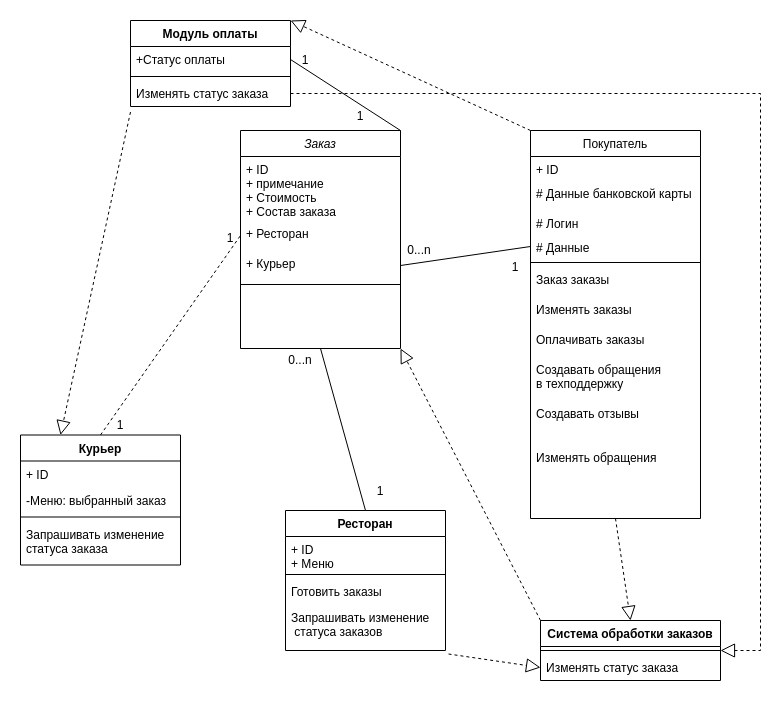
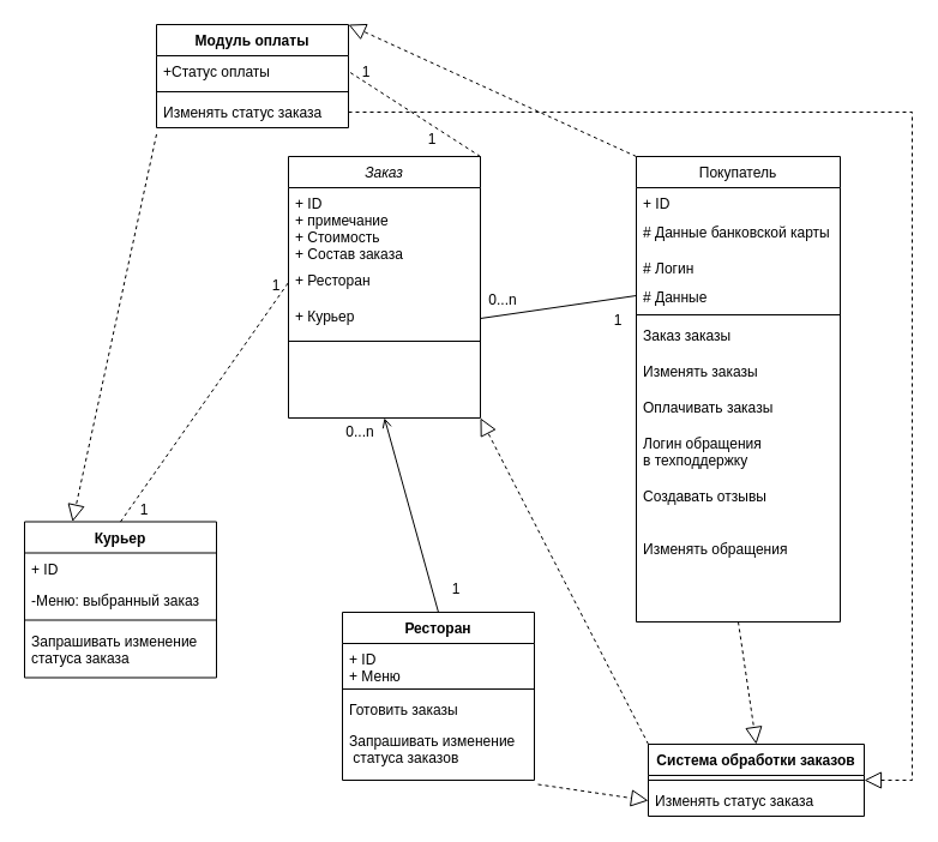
  <mxCell id="0" />
  <mxCell id="1" parent="0" />
  <mxCell id="2" value="Заказ" style="swimlane;fontStyle=2;align=center;verticalAlign=top;childLayout=stackLayout;horizontal=1;startSize=26;horizontalStack=0;resizeParent=1;resizeLast=0;collapsible=1;marginBottom=0;rounded=0;shadow=0;strokeWidth=1;" parent="1" vertex="1"><mxGeometry x="240" y="130" width="160" height="218" as="geometry"><mxRectangle x="220" y="120" width="160" height="26" as="alternateBounds" /></mxGeometry></mxCell>
  <mxCell id="3" value="+ ID&#10;+ примечание&#10;+ Стоимость&#10;+ Состав заказа" style="text;align=left;verticalAlign=top;spacingLeft=4;spacingRight=4;overflow=hidden;rotatable=0;points=[[0,0.5],[1,0.5]];portConstraint=eastwest;" vertex="1" parent="2"><mxGeometry y="26" width="160" height="64" as="geometry" /></mxCell>
  <mxCell id="4" value="+ Ресторан" style="text;align=left;verticalAlign=top;spacingLeft=4;spacingRight=4;overflow=hidden;rotatable=0;points=[[0,0.5],[1,0.5]];portConstraint=eastwest;" vertex="1" parent="2"><mxGeometry y="90" width="160" height="30" as="geometry" /></mxCell>
  <mxCell id="5" value="+ Курьер" style="text;align=left;verticalAlign=top;spacingLeft=4;spacingRight=4;overflow=hidden;rotatable=0;points=[[0,0.5],[1,0.5]];portConstraint=eastwest;" parent="2" vertex="1"><mxGeometry y="120" width="160" height="30" as="geometry" /></mxCell>
  <mxCell id="6" value="" style="line;html=1;strokeWidth=1;align=left;verticalAlign=middle;spacingTop=-1;spacingLeft=3;spacingRight=3;rotatable=0;labelPosition=right;points=[];portConstraint=eastwest;" parent="2" vertex="1"><mxGeometry y="150" width="160" height="8" as="geometry" /></mxCell>
  <mxCell id="7" value="Покупатель" style="swimlane;fontStyle=0;align=center;verticalAlign=top;childLayout=stackLayout;horizontal=1;startSize=26;horizontalStack=0;resizeParent=1;resizeLast=0;collapsible=1;marginBottom=0;rounded=0;shadow=0;strokeWidth=1;" parent="1" vertex="1"><mxGeometry x="530" y="130" width="170" height="388" as="geometry"><mxRectangle x="130" y="380" width="160" height="26" as="alternateBounds" /></mxGeometry></mxCell>
  <mxCell id="8" value="+ ID&#10;" style="text;align=left;verticalAlign=top;spacingLeft=4;spacingRight=4;overflow=hidden;rotatable=0;points=[[0,0.5],[1,0.5]];portConstraint=eastwest;" vertex="1" parent="7"><mxGeometry y="26" width="170" height="24" as="geometry" /></mxCell>
  <mxCell id="9" value="# Данные банковской карты" style="text;align=left;verticalAlign=top;spacingLeft=4;spacingRight=4;overflow=hidden;rotatable=0;points=[[0,0.5],[1,0.5]];portConstraint=eastwest;" vertex="1" parent="7"><mxGeometry y="50" width="170" height="30" as="geometry" /></mxCell>
  <mxCell id="10" value="# Логин" style="text;align=left;verticalAlign=top;spacingLeft=4;spacingRight=4;overflow=hidden;rotatable=0;points=[[0,0.5],[1,0.5]];portConstraint=eastwest;" vertex="1" parent="7"><mxGeometry y="80" width="170" height="24" as="geometry" /></mxCell>
  <mxCell id="11" value="# Данные" style="text;align=left;verticalAlign=top;spacingLeft=4;spacingRight=4;overflow=hidden;rotatable=0;points=[[0,0.5],[1,0.5]];portConstraint=eastwest;" parent="7" vertex="1"><mxGeometry y="104" width="170" height="24" as="geometry" /></mxCell>
  <mxCell id="12" value="" style="line;html=1;strokeWidth=1;align=left;verticalAlign=middle;spacingTop=-1;spacingLeft=3;spacingRight=3;rotatable=0;labelPosition=right;points=[];portConstraint=eastwest;" parent="7" vertex="1"><mxGeometry y="128" width="170" height="8" as="geometry" /></mxCell>
  <mxCell id="13" value="Заказ заказы" style="text;align=left;verticalAlign=top;spacingLeft=4;spacingRight=4;overflow=hidden;rotatable=0;points=[[0,0.5],[1,0.5]];portConstraint=eastwest;" vertex="1" parent="7"><mxGeometry y="136" width="170" height="30" as="geometry" /></mxCell>
  <mxCell id="14" value="Изменять заказы" style="text;align=left;verticalAlign=top;spacingLeft=4;spacingRight=4;overflow=hidden;rotatable=0;points=[[0,0.5],[1,0.5]];portConstraint=eastwest;" vertex="1" parent="7"><mxGeometry y="166" width="170" height="30" as="geometry" /></mxCell>
  <mxCell id="15" value="Оплачивать заказы" style="text;align=left;verticalAlign=top;spacingLeft=4;spacingRight=4;overflow=hidden;rotatable=0;points=[[0,0.5],[1,0.5]];portConstraint=eastwest;" vertex="1" parent="7"><mxGeometry y="196" width="170" height="30" as="geometry" /></mxCell>
- <mxCell id="16" value="Создавать обращения &#10;в техподдержку" style="text;align=left;verticalAlign=top;spacingLeft=4;spacingRight=4;overflow=hidden;rotatable=0;points=[[0,0.5],[1,0.5]];portConstraint=eastwest;" vertex="1" parent="7"><mxGeometry y="226" width="170" height="44" as="geometry" /></mxCell>
+ <mxCell id="16" value="Логин обращения &#10;в техподдержку" style="text;align=left;verticalAlign=top;spacingLeft=4;spacingRight=4;overflow=hidden;rotatable=0;points=[[0,0.5],[1,0.5]];portConstraint=eastwest;" vertex="1" parent="7"><mxGeometry y="226" width="170" height="44" as="geometry" /></mxCell>
  <mxCell id="17" value="Создавать отзывы" style="text;align=left;verticalAlign=top;spacingLeft=4;spacingRight=4;overflow=hidden;rotatable=0;points=[[0,0.5],[1,0.5]];portConstraint=eastwest;" vertex="1" parent="7"><mxGeometry y="270" width="170" height="44" as="geometry" /></mxCell>
  <mxCell id="18" value="Изменять обращения" style="text;align=left;verticalAlign=top;spacingLeft=4;spacingRight=4;overflow=hidden;rotatable=0;points=[[0,0.5],[1,0.5]];portConstraint=eastwest;" vertex="1" parent="7"><mxGeometry y="314" width="170" height="44" as="geometry" /></mxCell>
  <mxCell id="19" value="Ресторан" style="swimlane;fontStyle=1;align=center;verticalAlign=top;childLayout=stackLayout;horizontal=1;startSize=26;horizontalStack=0;resizeParent=1;resizeParentMax=0;resizeLast=0;collapsible=1;marginBottom=0;" vertex="1" parent="1"><mxGeometry x="285" y="510" width="160" height="140" as="geometry" /></mxCell>
  <mxCell id="20" value="+ ID&#10;+ Меню" style="text;strokeColor=none;fillColor=none;align=left;verticalAlign=top;spacingLeft=4;spacingRight=4;overflow=hidden;rotatable=0;points=[[0,0.5],[1,0.5]];portConstraint=eastwest;" vertex="1" parent="19"><mxGeometry y="26" width="160" height="34" as="geometry" /></mxCell>
  <mxCell id="21" value="" style="line;strokeWidth=1;fillColor=none;align=left;verticalAlign=middle;spacingTop=-1;spacingLeft=3;spacingRight=3;rotatable=0;labelPosition=right;points=[];portConstraint=eastwest;strokeColor=inherit;" vertex="1" parent="19"><mxGeometry y="60" width="160" height="8" as="geometry" /></mxCell>
  <mxCell id="22" value="Готовить заказы&#10;" style="text;strokeColor=none;fillColor=none;align=left;verticalAlign=top;spacingLeft=4;spacingRight=4;overflow=hidden;rotatable=0;points=[[0,0.5],[1,0.5]];portConstraint=eastwest;" vertex="1" parent="19"><mxGeometry y="68" width="160" height="26" as="geometry" /></mxCell>
  <mxCell id="23" value="Запрашивать изменение&#10; статуса заказов" style="text;strokeColor=none;fillColor=none;align=left;verticalAlign=top;spacingLeft=4;spacingRight=4;overflow=hidden;rotatable=0;points=[[0,0.5],[1,0.5]];portConstraint=eastwest;" vertex="1" parent="19"><mxGeometry y="94" width="160" height="46" as="geometry" /></mxCell>
  <mxCell id="24" value="" style="endArrow=none;html=1;rounded=0;entryX=0;entryY=0.5;entryDx=0;entryDy=0;exitX=1;exitY=0.5;exitDx=0;exitDy=0;" edge="1" parent="1" source="5" target="11"><mxGeometry width="50" height="50" relative="1" as="geometry"><mxPoint x="400" y="144" as="sourcePoint" /><mxPoint x="490" y="154" as="targetPoint" /></mxGeometry></mxCell>
  <mxCell id="25" value="1" style="text;html=1;strokeColor=none;fillColor=none;align=center;verticalAlign=middle;whiteSpace=wrap;rounded=0;" vertex="1" parent="1"><mxGeometry x="500" y="257" width="30" height="20" as="geometry" /></mxCell>
  <mxCell id="26" value="0...n" style="text;html=1;strokeColor=none;fillColor=none;align=center;verticalAlign=middle;whiteSpace=wrap;rounded=0;" vertex="1" parent="1"><mxGeometry x="404" y="243" width="30" height="14" as="geometry" /></mxCell>
- <mxCell id="27" value="" style="endArrow=none;html=1;rounded=0;entryX=0.5;entryY=1;entryDx=0;entryDy=0;exitX=0.5;exitY=0;exitDx=0;exitDy=0;" edge="1" parent="1" source="19" target="2"><mxGeometry width="50" height="50" relative="1" as="geometry"><mxPoint x="480" y="350" as="sourcePoint" /><mxPoint x="530" y="300" as="targetPoint" /></mxGeometry></mxCell>
+ <mxCell id="27" value="" style="endArrow=open;html=1;rounded=0;entryX=0.5;entryY=1;entryDx=0;entryDy=0;exitX=0.5;exitY=0;exitDx=0;exitDy=0;" edge="1" parent="1" source="19" target="2"><mxGeometry width="50" height="50" relative="1" as="geometry"><mxPoint x="480" y="350" as="sourcePoint" /><mxPoint x="530" y="300" as="targetPoint" /></mxGeometry></mxCell>
  <mxCell id="28" value="1" style="text;html=1;strokeColor=none;fillColor=none;align=center;verticalAlign=middle;whiteSpace=wrap;rounded=0;" vertex="1" parent="1"><mxGeometry x="370" y="480" width="20" height="21" as="geometry" /></mxCell>
  <mxCell id="29" value="0...n" style="text;html=1;strokeColor=none;fillColor=none;align=center;verticalAlign=middle;whiteSpace=wrap;rounded=0;" vertex="1" parent="1"><mxGeometry x="285" y="350" width="30" height="20" as="geometry" /></mxCell>
  <mxCell id="30" value="Курьер" style="swimlane;fontStyle=1;align=center;verticalAlign=top;childLayout=stackLayout;horizontal=1;startSize=26;horizontalStack=0;resizeParent=1;resizeParentMax=0;resizeLast=0;collapsible=1;marginBottom=0;" vertex="1" parent="1"><mxGeometry y="434.5" width="160" height="130" as="geometry" x="20" /></mxCell>
  <mxCell id="31" value="+ ID&#10;" style="text;strokeColor=none;fillColor=none;align=left;verticalAlign=top;spacingLeft=4;spacingRight=4;overflow=hidden;rotatable=0;points=[[0,0.5],[1,0.5]];portConstraint=eastwest;" vertex="1" parent="30"><mxGeometry y="26" width="160" height="26" as="geometry" /></mxCell>
  <mxCell id="32" value="-Меню: выбранный заказ" style="text;strokeColor=none;fillColor=none;align=left;verticalAlign=top;spacingLeft=4;spacingRight=4;overflow=hidden;rotatable=0;points=[[0,0.5],[1,0.5]];portConstraint=eastwest;" vertex="1" parent="30"><mxGeometry y="52" width="160" height="26" as="geometry" /></mxCell>
  <mxCell id="33" value="" style="line;strokeWidth=1;fillColor=none;align=left;verticalAlign=middle;spacingTop=-1;spacingLeft=3;spacingRight=3;rotatable=0;labelPosition=right;points=[];portConstraint=eastwest;strokeColor=inherit;" vertex="1" parent="30"><mxGeometry y="78" width="160" height="8" as="geometry" /></mxCell>
  <mxCell id="34" value="Запрашивать изменение &#10;статуса заказа" style="text;strokeColor=none;fillColor=none;align=left;verticalAlign=top;spacingLeft=4;spacingRight=4;overflow=hidden;rotatable=0;points=[[0,0.5],[1,0.5]];portConstraint=eastwest;" vertex="1" parent="30"><mxGeometry y="86" width="160" height="44" as="geometry" /></mxCell>
  <mxCell id="35" value="" style="endArrow=none;html=1;rounded=0;exitX=0.5;exitY=0;exitDx=0;exitDy=0;entryX=0;entryY=0.5;entryDx=0;entryDy=0;dashed=1;" edge="1" parent="1" source="30" target="4"><mxGeometry width="50" height="50" relative="1" as="geometry"><mxPoint x="490" y="440" as="sourcePoint" /><mxPoint x="540" y="390" as="targetPoint" /></mxGeometry></mxCell>
  <mxCell id="36" value="1" style="text;html=1;strokeColor=none;fillColor=none;align=center;verticalAlign=middle;whiteSpace=wrap;rounded=0;" vertex="1" parent="1"><mxGeometry x="110" y="420" width="20" height="10" as="geometry" /></mxCell>
  <mxCell id="37" value="1" style="text;html=1;strokeColor=none;fillColor=none;align=center;verticalAlign=middle;whiteSpace=wrap;rounded=0;" vertex="1" parent="1"><mxGeometry x="220" y="233" width="20" height="10" as="geometry" /></mxCell>
  <mxCell id="38" value="Система обработки заказов" style="swimlane;fontStyle=1;align=center;verticalAlign=top;childLayout=stackLayout;horizontal=1;startSize=26;horizontalStack=0;resizeParent=1;resizeParentMax=0;resizeLast=0;collapsible=1;marginBottom=0;" vertex="1" parent="1"><mxGeometry x="540" y="620" width="180" height="60" as="geometry" /></mxCell>
  <mxCell id="39" value="" style="line;strokeWidth=1;fillColor=none;align=left;verticalAlign=middle;spacingTop=-1;spacingLeft=3;spacingRight=3;rotatable=0;labelPosition=right;points=[];portConstraint=eastwest;strokeColor=inherit;" vertex="1" parent="38"><mxGeometry y="26" width="180" height="8" as="geometry" /></mxCell>
  <mxCell id="40" value="Изменять статус заказа" style="text;strokeColor=none;fillColor=none;align=left;verticalAlign=top;spacingLeft=4;spacingRight=4;overflow=hidden;rotatable=0;points=[[0,0.5],[1,0.5]];portConstraint=eastwest;" vertex="1" parent="38"><mxGeometry y="34" width="180" height="26" as="geometry" /></mxCell>
  <mxCell id="41" value="" style="endArrow=block;dashed=1;endFill=0;endSize=12;html=1;rounded=0;exitX=0;exitY=0;exitDx=0;exitDy=0;entryX=1;entryY=1;entryDx=0;entryDy=0;" edge="1" parent="1" source="38" target="2"><mxGeometry width="160" relative="1" as="geometry"><mxPoint x="520" y="530" as="sourcePoint" /><mxPoint x="680" y="530" as="targetPoint" /></mxGeometry></mxCell>
  <mxCell id="42" value="" style="endArrow=block;dashed=1;endFill=0;endSize=12;html=1;rounded=0;exitX=1.019;exitY=1.076;exitDx=0;exitDy=0;exitPerimeter=0;entryX=0;entryY=0.5;entryDx=0;entryDy=0;" edge="1" parent="1" source="23" target="40"><mxGeometry width="160" relative="1" as="geometry"><mxPoint x="520" y="530" as="sourcePoint" /><mxPoint x="680" y="530" as="targetPoint" /></mxGeometry></mxCell>
  <mxCell id="43" value="" style="endArrow=block;dashed=1;endFill=0;endSize=12;html=1;rounded=0;exitX=0.5;exitY=1;exitDx=0;exitDy=0;entryX=0.5;entryY=0;entryDx=0;entryDy=0;" edge="1" parent="1" source="7" target="38"><mxGeometry width="160" relative="1" as="geometry"><mxPoint x="520" y="480" as="sourcePoint" /><mxPoint x="680" y="480" as="targetPoint" /></mxGeometry></mxCell>
  <mxCell id="44" value="Модуль оплаты" style="swimlane;fontStyle=1;align=center;verticalAlign=top;childLayout=stackLayout;horizontal=1;startSize=26;horizontalStack=0;resizeParent=1;resizeParentMax=0;resizeLast=0;collapsible=1;marginBottom=0;" vertex="1" parent="1"><mxGeometry x="130" y="20" width="160" height="86" as="geometry" /></mxCell>
  <mxCell id="45" value="+Статус оплаты" style="text;strokeColor=none;fillColor=none;align=left;verticalAlign=top;spacingLeft=4;spacingRight=4;overflow=hidden;rotatable=0;points=[[0,0.5],[1,0.5]];portConstraint=eastwest;" vertex="1" parent="44"><mxGeometry y="26" width="160" height="26" as="geometry" /></mxCell>
  <mxCell id="46" value="" style="line;strokeWidth=1;fillColor=none;align=left;verticalAlign=middle;spacingTop=-1;spacingLeft=3;spacingRight=3;rotatable=0;labelPosition=right;points=[];portConstraint=eastwest;strokeColor=inherit;" vertex="1" parent="44"><mxGeometry y="52" width="160" height="8" as="geometry" /></mxCell>
  <mxCell id="47" value="Изменять статус заказа" style="text;strokeColor=none;fillColor=none;align=left;verticalAlign=top;spacingLeft=4;spacingRight=4;overflow=hidden;rotatable=0;points=[[0,0.5],[1,0.5]];portConstraint=eastwest;" vertex="1" parent="44"><mxGeometry y="60" width="160" height="26" as="geometry" /></mxCell>
  <mxCell id="48" value="" style="endArrow=block;dashed=1;endFill=0;endSize=12;html=1;rounded=0;exitX=0;exitY=1.212;exitDx=0;exitDy=0;exitPerimeter=0;entryX=0.25;entryY=0;entryDx=0;entryDy=0;" edge="1" parent="1" source="47" target="30"><mxGeometry width="160" relative="1" as="geometry"><mxPoint x="520" y="360" as="sourcePoint" /><mxPoint x="680" y="360" as="targetPoint" /></mxGeometry></mxCell>
  <mxCell id="49" value="" style="endArrow=block;dashed=1;endFill=0;endSize=12;html=1;rounded=0;exitX=0;exitY=0;exitDx=0;exitDy=0;entryX=1;entryY=0;entryDx=0;entryDy=0;" edge="1" parent="1" source="7" target="44"><mxGeometry width="160" relative="1" as="geometry"><mxPoint x="520" y="360" as="sourcePoint" /><mxPoint x="680" y="360" as="targetPoint" /></mxGeometry></mxCell>
- <mxCell id="50" value="" style="endArrow=none;html=1;rounded=0;entryX=1;entryY=0.5;entryDx=0;entryDy=0;exitX=1;exitY=0;exitDx=0;exitDy=0;" edge="1" parent="1" source="2" target="45"><mxGeometry width="50" height="50" relative="1" as="geometry"><mxPoint x="580" y="380" as="sourcePoint" /><mxPoint x="630" y="330" as="targetPoint" /></mxGeometry></mxCell>
+ <mxCell id="50" value="" style="endArrow=none;html=1;rounded=0;entryX=1;entryY=0.5;entryDx=0;entryDy=0;exitX=1;exitY=0;exitDx=0;exitDy=0;dashed=1;" edge="1" parent="1" source="2" target="45"><mxGeometry width="50" height="50" relative="1" as="geometry"><mxPoint x="580" y="380" as="sourcePoint" /><mxPoint x="630" y="330" as="targetPoint" /></mxGeometry></mxCell>
  <mxCell id="51" value="1" style="text;html=1;strokeColor=none;fillColor=none;align=center;verticalAlign=middle;whiteSpace=wrap;rounded=0;" vertex="1" parent="1"><mxGeometry x="340" y="106" width="40" height="20" as="geometry" /></mxCell>
  <mxCell id="52" value="1" style="text;html=1;strokeColor=none;fillColor=none;align=center;verticalAlign=middle;whiteSpace=wrap;rounded=0;" vertex="1" parent="1"><mxGeometry x="285" y="50" width="40" height="20" as="geometry" /></mxCell>
  <mxCell id="53" value="" style="endArrow=block;dashed=1;endFill=0;endSize=12;html=1;rounded=0;exitX=1;exitY=0.5;exitDx=0;exitDy=0;entryX=1;entryY=0.5;entryDx=0;entryDy=0;" edge="1" parent="1" source="47" target="38"><mxGeometry width="160" relative="1" as="geometry"><mxPoint x="520" y="320" as="sourcePoint" /><mxPoint x="680" y="320" as="targetPoint" /><Array as="points"><mxPoint x="760" y="93" /><mxPoint x="760" y="650" /></Array></mxGeometry></mxCell>
